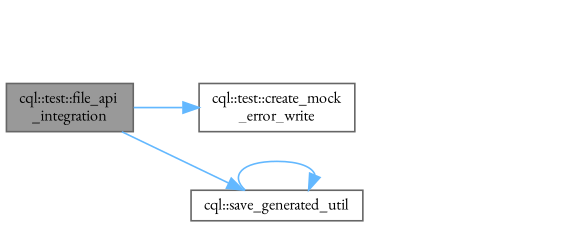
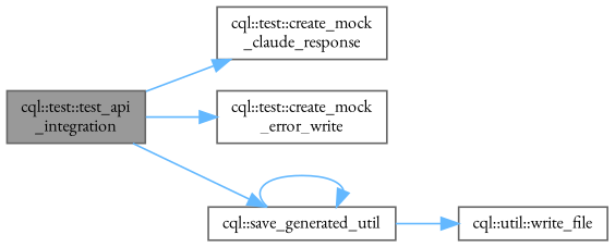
  digraph {
    fontname="EB Garamond"
    rankdir=LR
    node [color=grey40 fillcolor=white fontname="EB Garamond" fontsize=10 shape=box style=filled]
    edge [color=steelblue1 fontname="EB Garamond" fontsize=10 labelfontname=Helvetica labelfontsize=10 style=solid]
-   n1 [color=gray40 fillcolor=grey60 fontcolor=black height=0.2 label="cql::test::file_api\l_integration" width=0.4]
+   n1 [color=gray40 fillcolor=grey60 fontcolor=black height=0.2 label="cql::test::test_api\l_integration" width=0.4]
+   n2 [height=0.2 label="cql::test::create_mock\l_claude_response" width=0.4]
    n3 [height=0.2 label="cql::test::create_mock\l_error_write" width=0.4]
    n4 [height=0.2 label="cql::save_generated_util" width=0.4]
+   n5 [height=0.2 label="cql::util::write_file" width=0.4]
+   n1 -> n2
    n1 -> n3
    n1 -> n4
    n4 -> n4
+   n4 -> n5
  }
